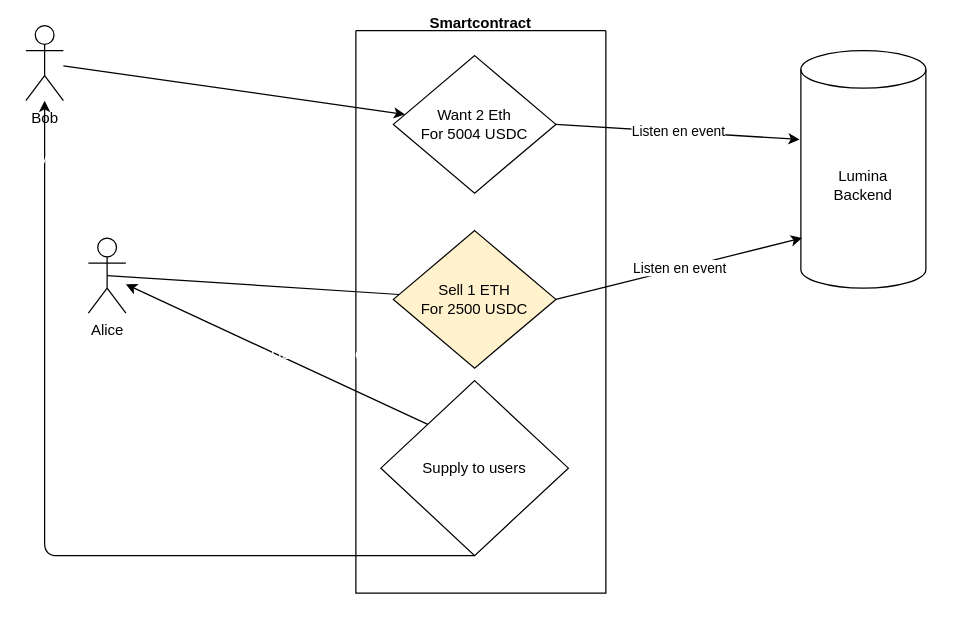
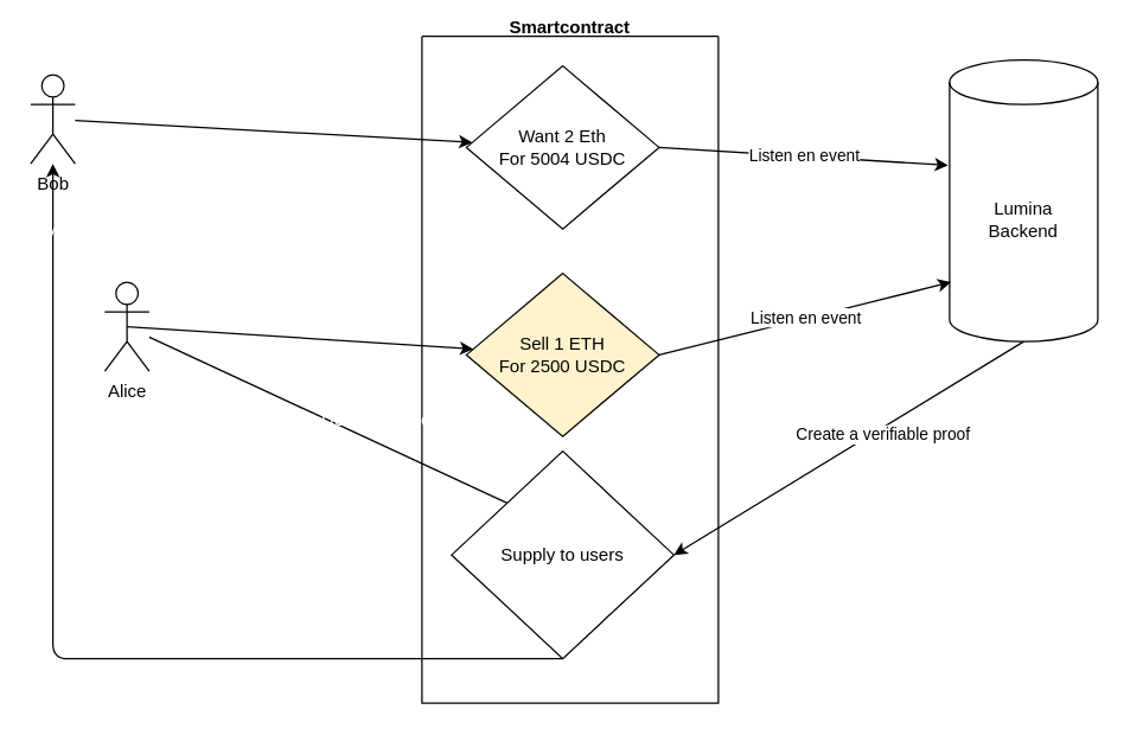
  <mxCell id="0" />
  <mxCell id="1" parent="0" />
- <mxCell id="2" value="Bob&lt;br&gt;" style="shape=umlActor;verticalLabelPosition=bottom;verticalAlign=top;html=1;outlineConnect=0;" parent="1" vertex="1"><mxGeometry x="20" y="20" width="30" height="60" as="geometry" /></mxCell>
+ <mxCell id="2" value="Bob&lt;br&gt;" style="shape=umlActor;verticalLabelPosition=bottom;verticalAlign=top;html=1;outlineConnect=0;" parent="1" vertex="1"><mxGeometry x="20" y="50" width="30" height="60" as="geometry" /></mxCell>
  <mxCell id="3" value="Alice&lt;br&gt;" style="shape=umlActor;verticalLabelPosition=bottom;verticalAlign=top;html=1;outlineConnect=0;" parent="1" vertex="1"><mxGeometry x="70" y="190" width="30" height="60" as="geometry" /></mxCell>
  <mxCell id="4" value="" style="endArrow=classic;html=1;" parent="1" source="2" target="6" edge="1"><mxGeometry width="50" height="50" relative="1" as="geometry"><mxPoint x="360" y="230" as="sourcePoint" /><mxPoint x="410" y="180" as="targetPoint" /></mxGeometry></mxCell>
  <mxCell id="5" value="Smartcontract&#10;" style="swimlane;startSize=0;labelBackgroundColor=none;" parent="1" vertex="1"><mxGeometry x="284" y="24" width="200" height="450" as="geometry" /></mxCell>
  <mxCell id="6" value="Want 2 Eth&lt;br&gt;For 5004 USDC&lt;br&gt;" style="rhombus;whiteSpace=wrap;html=1;" parent="5" vertex="1"><mxGeometry x="30" y="20" width="130" height="110" as="geometry" /></mxCell>
  <mxCell id="7" value="Sell 1 ETH&lt;br&gt;For 2500 USDC" style="rhombus;whiteSpace=wrap;html=1;fillColor=#fff2cc;" parent="5" vertex="1"><mxGeometry x="30" y="160" width="130" height="110" as="geometry" /></mxCell>
  <mxCell id="8" value="Supply to users" style="rhombus;whiteSpace=wrap;html=1;" parent="5" vertex="1"><mxGeometry x="20" y="280" width="150" height="140" as="geometry" /></mxCell>
  <mxCell id="9" value="Lumina &lt;br&gt;Backend" style="shape=cylinder3;whiteSpace=wrap;html=1;boundedLbl=1;backgroundOutline=1;size=15;" parent="1" vertex="1"><mxGeometry x="640" y="40" width="100" height="190" as="geometry" /></mxCell>
  <mxCell id="10" value="Listen en event" style="endArrow=classic;html=1;exitX=1;exitY=0.5;exitDx=0;exitDy=0;entryX=-0.01;entryY=0.374;entryDx=0;entryDy=0;entryPerimeter=0;" parent="1" source="6" target="9" edge="1"><mxGeometry width="50" height="50" relative="1" as="geometry"><mxPoint x="360" y="200" as="sourcePoint" /><mxPoint x="410" y="150" as="targetPoint" /></mxGeometry></mxCell>
- <mxCell id="11" value="" style="endArrow=none;html=1;exitX=0.5;exitY=0.5;exitDx=0;exitDy=0;exitPerimeter=0;" parent="1" source="3" target="7" edge="1"><mxGeometry width="50" height="50" relative="1" as="geometry"><mxPoint x="360" y="200" as="sourcePoint" /><mxPoint x="410" y="150" as="targetPoint" /></mxGeometry></mxCell>
+ <mxCell id="11" value="" style="endArrow=classic;html=1;exitX=0.5;exitY=0.5;exitDx=0;exitDy=0;exitPerimeter=0;" parent="1" source="3" target="7" edge="1"><mxGeometry width="50" height="50" relative="1" as="geometry"><mxPoint x="360" y="200" as="sourcePoint" /><mxPoint x="410" y="150" as="targetPoint" /></mxGeometry></mxCell>
  <mxCell id="12" value="Listen en event" style="endArrow=classic;html=1;exitX=1;exitY=0.5;exitDx=0;exitDy=0;entryX=0.01;entryY=0.789;entryDx=0;entryDy=0;entryPerimeter=0;" parent="1" source="7" target="9" edge="1"><mxGeometry width="50" height="50" relative="1" as="geometry"><mxPoint x="454" y="85" as="sourcePoint" /><mxPoint x="609" y="121.06" as="targetPoint" /></mxGeometry></mxCell>
- <mxCell id="15" value="&lt;span style=&quot;font-size: 12px; font-weight: 400;&quot;&gt;&lt;font color=&quot;#ffffff&quot;&gt;Supply 2500 USDC for Alice&lt;/font&gt;&lt;/span&gt;" style="endArrow=classic;html=1;exitX=0;exitY=0;exitDx=0;exitDy=0;fontStyle=1;labelBackgroundColor=none;" parent="1" source="8" target="3" edge="1"><mxGeometry width="50" height="50" relative="1" as="geometry"><mxPoint x="370" y="410" as="sourcePoint" /><mxPoint x="80" y="270" as="targetPoint" /></mxGeometry></mxCell>
+ <mxCell id="13" value="" style="endArrow=classic;html=1;exitX=0.5;exitY=1;exitDx=0;exitDy=0;exitPerimeter=0;entryX=1;entryY=0.5;entryDx=0;entryDy=0;" parent="1" source="9" target="8" edge="1"><mxGeometry width="50" height="50" relative="1" as="geometry"><mxPoint x="360" y="250" as="sourcePoint" /><mxPoint x="410" y="200" as="targetPoint" /></mxGeometry></mxCell>
+ <mxCell id="14" value="Create a verifiable proof" style="edgeLabel;html=1;align=center;verticalAlign=middle;resizable=0;points=[];" parent="13" vertex="1" connectable="0"><mxGeometry x="-0.172" y="4" relative="1" as="geometry"><mxPoint as="offset" /></mxGeometry></mxCell>
+ <mxCell id="15" value="&lt;span style=&quot;font-size: 12px; font-weight: 400;&quot;&gt;&lt;font color=&quot;#ffffff&quot;&gt;Supply 2500 USDC for Alice&lt;/font&gt;&lt;/span&gt;" style="endArrow=none;html=1;exitX=0;exitY=0;exitDx=0;exitDy=0;fontStyle=1;labelBackgroundColor=none;" parent="1" source="8" target="3" edge="1"><mxGeometry width="50" height="50" relative="1" as="geometry"><mxPoint x="370" y="410" as="sourcePoint" /><mxPoint x="80" y="270" as="targetPoint" /></mxGeometry></mxCell>
  <mxCell id="16" value="&lt;span style=&quot;font-family: Helvetica; font-size: 12px; font-style: normal; font-variant-ligatures: normal; font-variant-caps: normal; font-weight: 400; letter-spacing: normal; orphans: 2; text-align: center; text-indent: 0px; text-transform: none; widows: 2; word-spacing: 0px; -webkit-text-stroke-width: 0px; text-decoration-thickness: initial; text-decoration-style: initial; text-decoration-color: initial; float: none; display: inline !important;&quot;&gt;&lt;font color=&quot;#ffffff&quot;&gt;Supply 1 Eth to Bob&lt;/font&gt;&lt;/span&gt;" style="endArrow=classic;html=1;exitX=0.5;exitY=1;exitDx=0;exitDy=0;labelBackgroundColor=none;" parent="1" source="8" target="2" edge="1"><mxGeometry x="0.864" y="-18" width="50" height="50" relative="1" as="geometry"><mxPoint x="370" y="410" as="sourcePoint" /><mxPoint x="0" y="120" as="targetPoint" /><Array as="points"><mxPoint x="35" y="444" /></Array><mxPoint as="offset" /></mxGeometry></mxCell>
